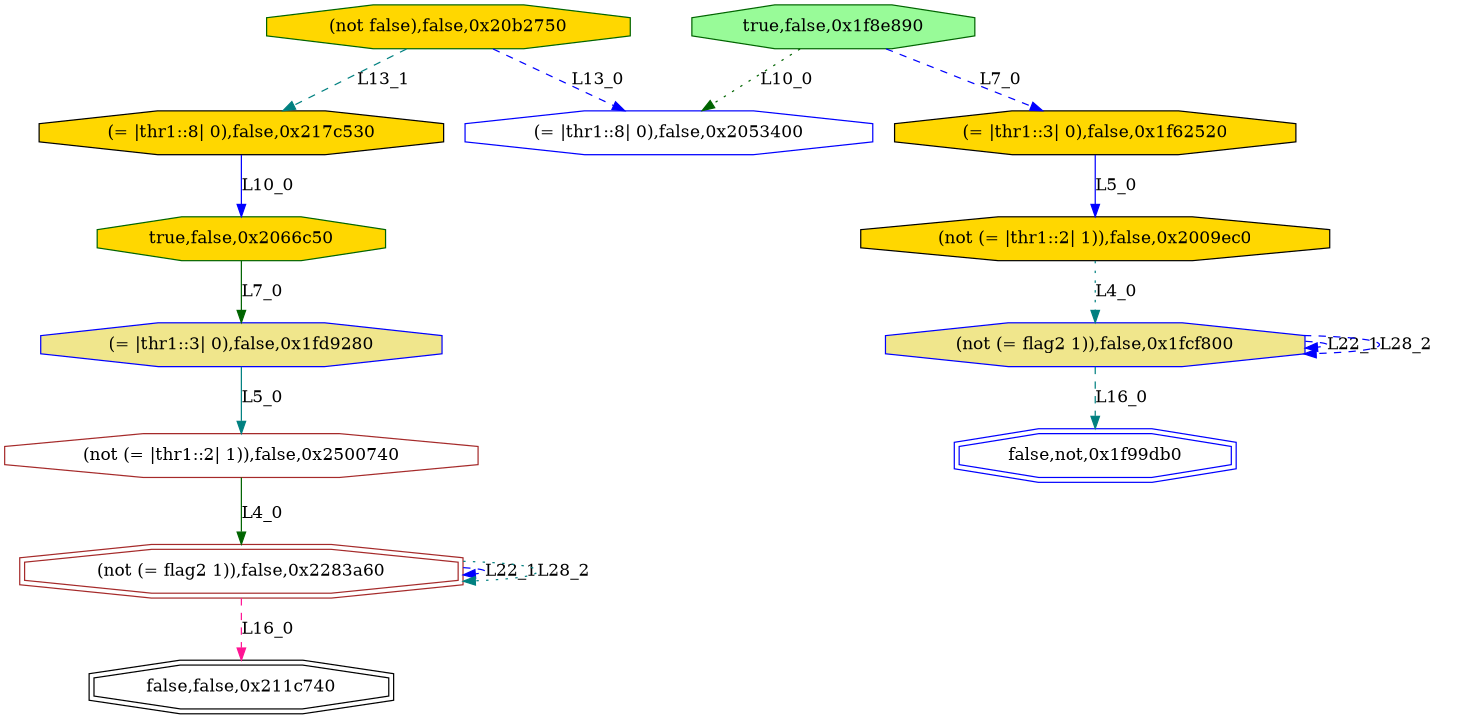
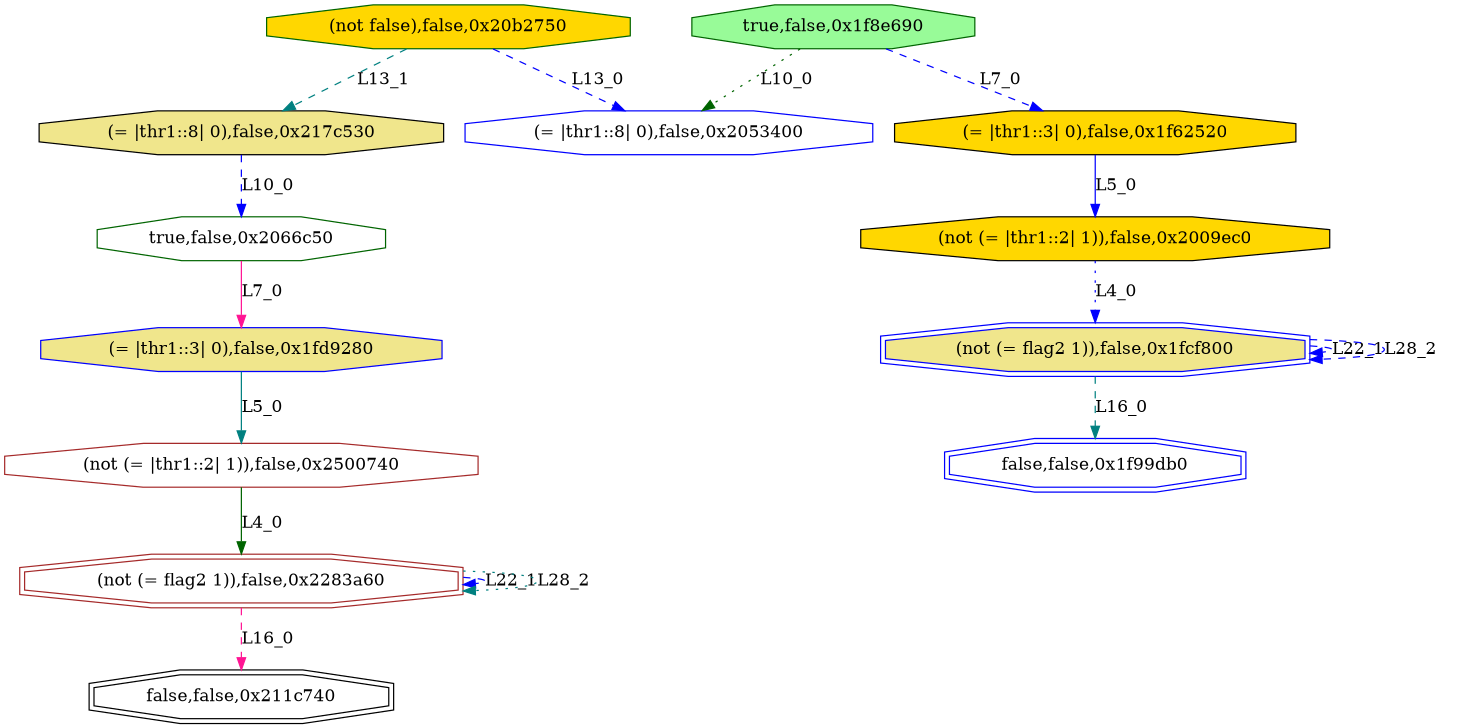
  digraph {
    node [color=blue fillcolor=gold shape=octagon style=filled]
    edge [color=blue style=dashed]
    n1 [color=darkgreen label="(not false),false,0x20b2750"]
    n2 [fillcolor=white label="(= |thr1::8| 0),false,0x2053400"]
-   n3 [color=black label="(= |thr1::8| 0),false,0x217c530"]
-   n4 [color=darkgreen label="true,false,0x2066c50"]
-   n5 [color=darkgreen fillcolor=palegreen label="true,false,0x1f8e890"]
+   n3 [color=black fillcolor=khaki label="(= |thr1::8| 0),false,0x217c530"]
+   n4 [color=darkgreen fillcolor=white label="true,false,0x2066c50"]
+   n5 [color=darkgreen fillcolor=palegreen label="true,false,0x1f8e690"]
    n6 [color=black label="(= |thr1::3| 0),false,0x1f62520"]
    n7 [color=black label="(not (= |thr1::2| 1)),false,0x2009ec0"]
-   n8 [fillcolor=khaki label="(not (= flag2 1)),false,0x1fcf800"]
-   n9 [fillcolor=white label="false,not,0x1f99db0" shape=doubleoctagon]
+   n8 [fillcolor=khaki label="(not (= flag2 1)),false,0x1fcf800" shape=doubleoctagon]
+   n9 [fillcolor=white label="false,false,0x1f99db0" shape=doubleoctagon]
    n10 [fillcolor=khaki label="(= |thr1::3| 0),false,0x1fd9280"]
    n11 [color=brown fillcolor=white label="(not (= |thr1::2| 1)),false,0x2500740"]
    n12 [color=brown fillcolor=white label="(not (= flag2 1)),false,0x2283a60" shape=doubleoctagon]
    n13 [color=black fillcolor=white label="false,false,0x211c740" shape=doubleoctagon]
    n1 -> n2 [label=L13_0]
    n1 -> n3 [color=teal label=L13_1]
-   n3 -> n4 [label=L10_0 style=solid]
-   n4 -> n10 [color=darkgreen label=L7_0 style=solid]
+   n3 -> n4 [label=L10_0]
+   n4 -> n10 [color=deeppink label=L7_0 style=solid]
    n5 -> n2 [color=darkgreen label=L10_0 style=dotted]
    n5 -> n6 [label=L7_0]
    n6 -> n7 [label=L5_0 style=solid]
-   n7 -> n8 [color=teal label=L4_0 style=dotted]
+   n7 -> n8 [label=L4_0 style=dotted]
    n8 -> n8 [label=L22_1]
    n8 -> n8 [label=L28_2]
    n8 -> n9 [color=teal label=L16_0]
    n10 -> n11 [color=teal label=L5_0 style=solid]
    n11 -> n12 [color=darkgreen label=L4_0 style=solid]
    n12 -> n12 [label=L22_1]
    n12 -> n12 [color=teal label=L28_2 style=dotted]
    n12 -> n13 [color=deeppink label=L16_0]
  }
